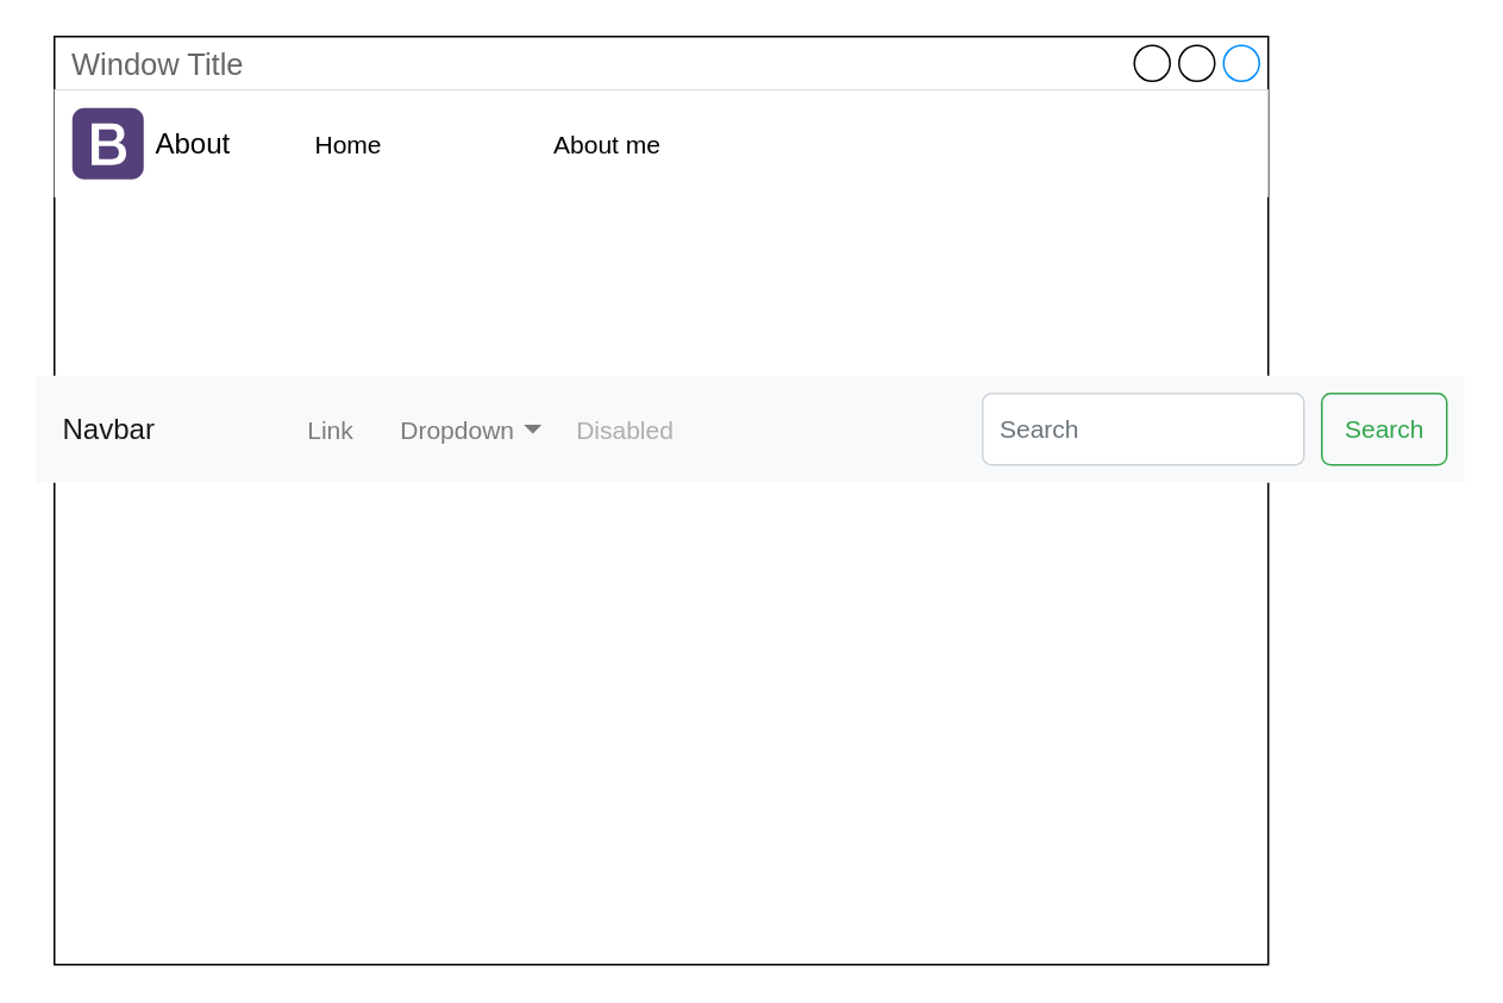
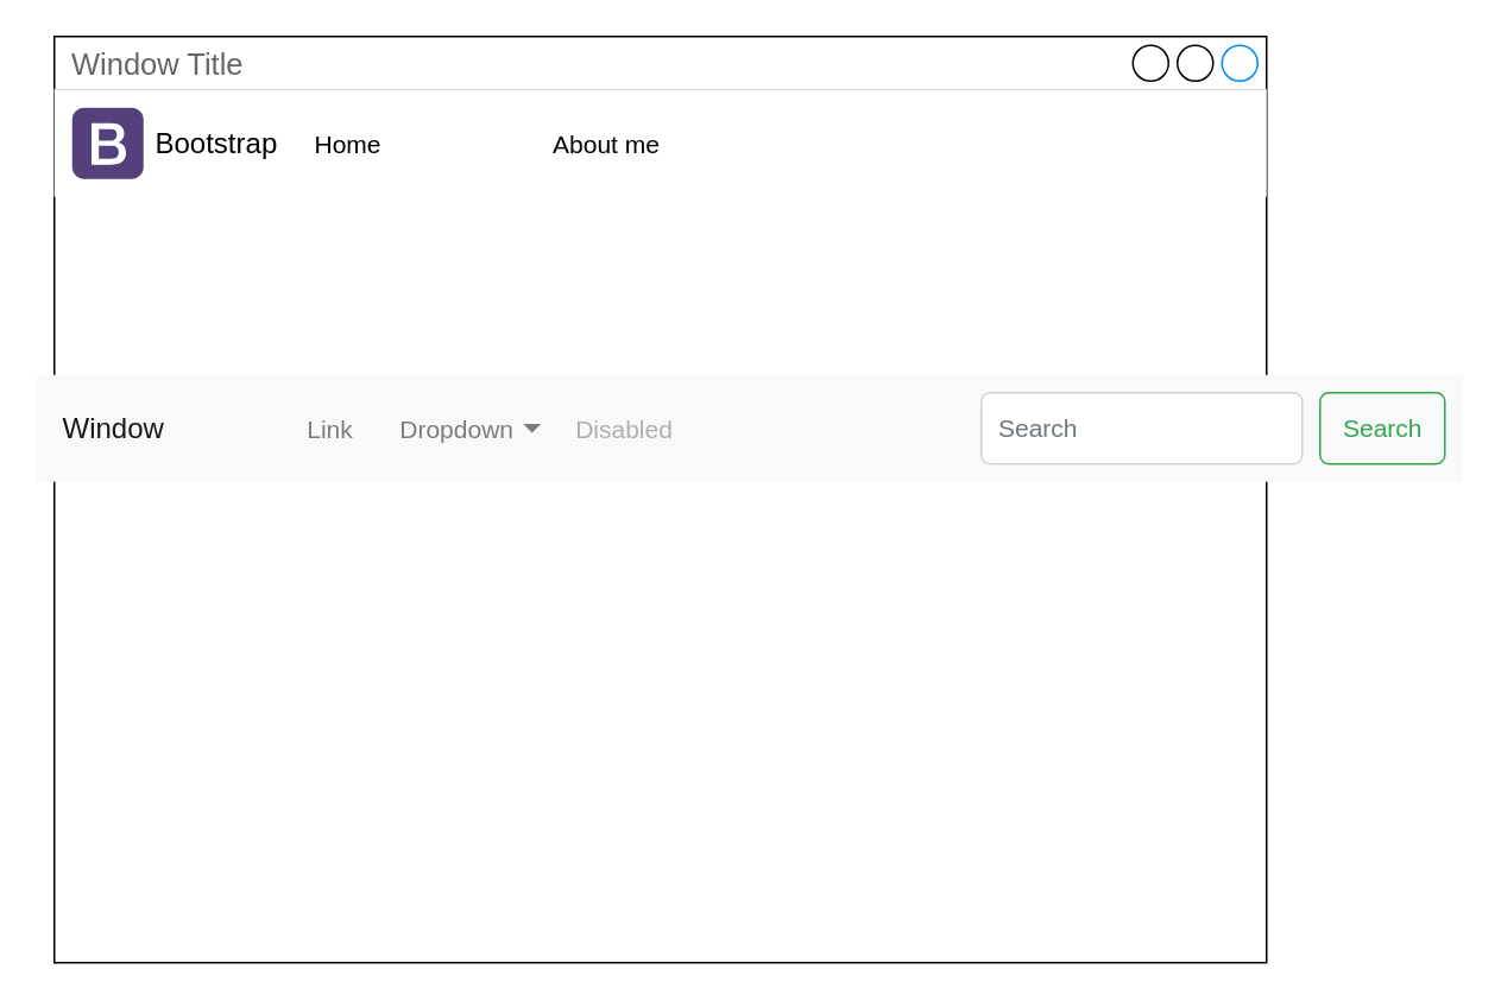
  <mxCell id="0" />
  <mxCell id="1" parent="0" />
  <mxCell id="2" value="Window Title" style="strokeWidth=1;shadow=0;dashed=0;align=center;html=1;shape=mxgraph.mockup.containers.window;align=left;verticalAlign=top;spacingLeft=8;strokeColor2=#008cff;strokeColor3=#c4c4c4;fontColor=#666666;mainText=;fontSize=17;labelBackgroundColor=none;" vertex="1" parent="1"><mxGeometry y="20" width="680" height="520" as="geometry" x="30" /></mxCell>
- <mxCell id="3" value="About" style="html=1;shadow=0;dashed=0;fontSize=16;align=left;spacing=2;spacingLeft=55;strokeColor=#FFFFFF;strokeWidth=0;rounded=0;" vertex="1" parent="1"><mxGeometry y="50" width="680" height="60" as="geometry" x="30" /></mxCell>
+ <mxCell id="3" value="Bootstrap" style="html=1;shadow=0;dashed=0;fontSize=16;align=left;spacing=2;spacingLeft=55;strokeColor=#FFFFFF;strokeWidth=0;rounded=0;" vertex="1" parent="1"><mxGeometry y="50" width="680" height="60" as="geometry" x="30" /></mxCell>
  <mxCell id="4" value="" style="html=1;shadow=0;dashed=0;shape=mxgraph.bootstrap.logo;fillColor=#54407A;strokeColor=none;sketch=0;" vertex="1" parent="3"><mxGeometry width="40" height="40" relative="1" as="geometry"><mxPoint x="10" y="10" as="offset" /></mxGeometry></mxCell>
  <mxCell id="5" value="Home" style="fontSize=14;align=center;strokeWidth=0;strokeColor=none;" vertex="1" parent="3"><mxGeometry width="70" height="40" relative="1" as="geometry"><mxPoint x="130" y="10" as="offset" /></mxGeometry></mxCell>
  <mxCell id="6" value="About me" style="fontSize=14;align=center;strokeWidth=0;strokeColor=none;" vertex="1" parent="3"><mxGeometry x="275" y="10" width="70" height="40" as="geometry" /></mxCell>
- <mxCell id="7" value="Navbar" style="html=1;shadow=0;dashed=0;fillColor=#F8F9FA;strokeColor=none;fontSize=16;fontColor=#181819;align=left;spacing=15;" vertex="1" parent="1"><mxGeometry x="20" y="210" width="800" height="60" as="geometry" /></mxCell>
+ <mxCell id="7" value="Window" style="html=1;shadow=0;dashed=0;fillColor=#F8F9FA;strokeColor=none;fontSize=16;fontColor=#181819;align=left;spacing=15;" vertex="1" parent="1"><mxGeometry x="20" y="210" width="800" height="60" as="geometry" /></mxCell>
  <mxCell id="8" value="Link" style="fillColor=none;strokeColor=none;fontSize=14;fontColor=#7C7C7D;align=center;" vertex="1" parent="7"><mxGeometry width="50" height="40" relative="1" as="geometry"><mxPoint x="140" y="10" as="offset" /></mxGeometry></mxCell>
  <mxCell id="9" value="Dropdown" style="fillColor=none;strokeColor=none;fontSize=14;fontColor=#7C7C7D;align=right;spacingRight=20;" vertex="1" parent="7"><mxGeometry width="100" height="40" relative="1" as="geometry"><mxPoint x="190" y="10" as="offset" /></mxGeometry></mxCell>
  <mxCell id="10" value="" style="shape=triangle;direction=south;fillColor=#7C7C7D;strokeColor=none;perimeter=none;" vertex="1" parent="9"><mxGeometry x="1" y="0.5" width="10" height="5" relative="1" as="geometry"><mxPoint x="-17" y="-2.5" as="offset" /></mxGeometry></mxCell>
  <mxCell id="11" value="Disabled" style="fillColor=none;strokeColor=none;fontSize=14;fontColor=#ADAEAF;align=center;" vertex="1" parent="7"><mxGeometry width="80" height="40" relative="1" as="geometry"><mxPoint x="290" y="10" as="offset" /></mxGeometry></mxCell>
  <mxCell id="12" value="Search" style="html=1;shadow=0;dashed=0;shape=mxgraph.bootstrap.rrect;rSize=5;fontSize=14;fontColor=#33A64C;strokeColor=#33A64C;fillColor=none;" vertex="1" parent="7"><mxGeometry x="1" width="70" height="40" relative="1" as="geometry"><mxPoint x="-80" y="10" as="offset" /></mxGeometry></mxCell>
  <mxCell id="13" value="Search" style="html=1;shadow=0;dashed=0;shape=mxgraph.bootstrap.rrect;rSize=5;fontSize=14;fontColor=#6C767D;strokeColor=#CED4DA;fillColor=#ffffff;align=left;spacing=10;" vertex="1" parent="7"><mxGeometry x="1" width="180" height="40" relative="1" as="geometry"><mxPoint x="-270" y="10" as="offset" /></mxGeometry></mxCell>
